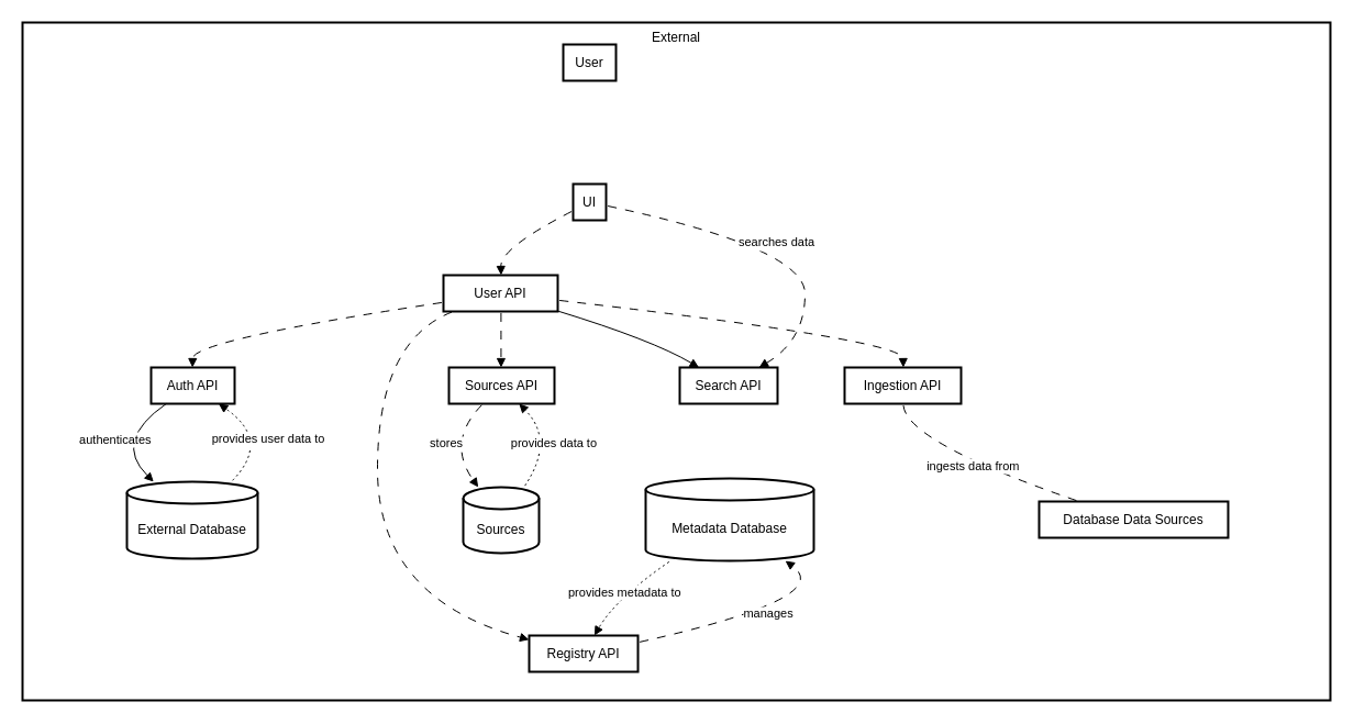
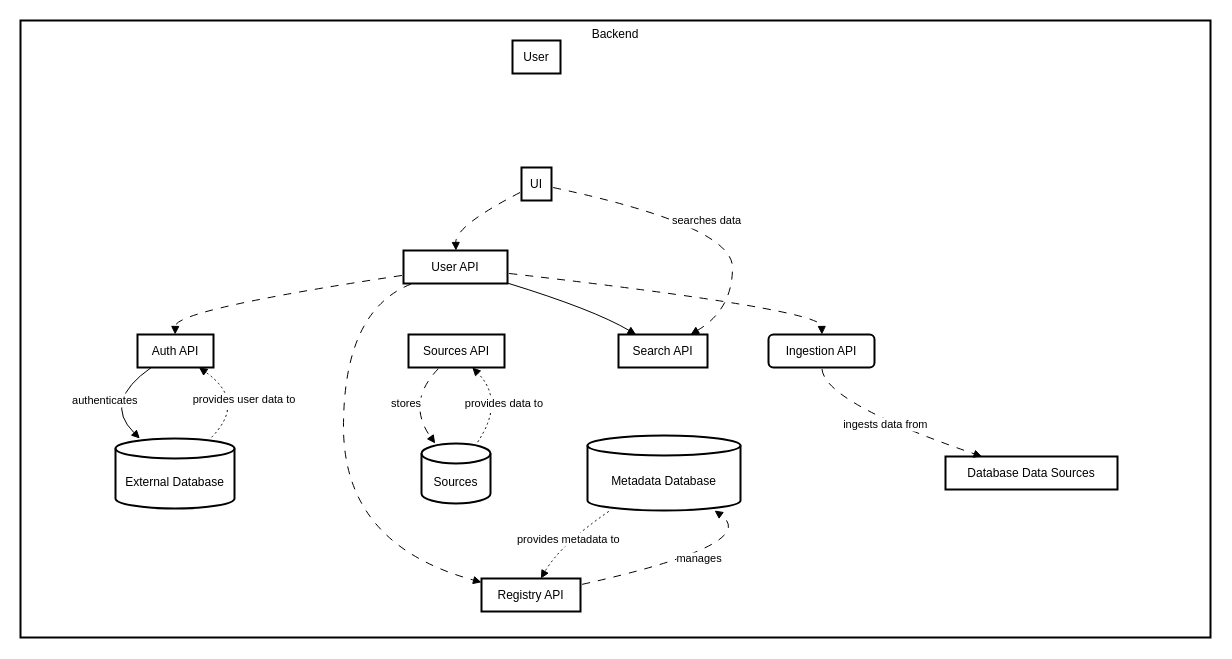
  <mxCell id="0" />
  <mxCell id="1" parent="0" />
- <mxCell id="2" value="External" style="whiteSpace=wrap;strokeWidth=2;verticalAlign=top;" vertex="1" parent="1"><mxGeometry x="20" width="1190" height="617" as="geometry" y="20" /></mxCell>
+ <mxCell id="2" value="Backend" style="whiteSpace=wrap;strokeWidth=2;verticalAlign=top;" vertex="1" parent="1"><mxGeometry x="20" width="1190" height="617" as="geometry" y="20" /></mxCell>
  <mxCell id="3" value="User API" style="whiteSpace=wrap;strokeWidth=2;" vertex="1" parent="1"><mxGeometry x="403" y="250" width="104" height="33" as="geometry" /></mxCell>
  <mxCell id="4" value="UI" style="whiteSpace=wrap;strokeWidth=2;" vertex="1" parent="1"><mxGeometry x="521" y="167" width="30" height="33" as="geometry" /></mxCell>
  <mxCell id="5" value="Auth API" style="whiteSpace=wrap;strokeWidth=2;" vertex="1" parent="1"><mxGeometry x="137" y="334" width="76" height="33" as="geometry" /></mxCell>
  <mxCell id="6" value="Search API" style="whiteSpace=wrap;strokeWidth=2;" vertex="1" parent="1"><mxGeometry x="618" y="334" width="89" height="33" as="geometry" /></mxCell>
  <mxCell id="7" value="Registry API" style="whiteSpace=wrap;strokeWidth=2;" vertex="1" parent="1"><mxGeometry x="481" y="578" width="99" height="33" as="geometry" /></mxCell>
- <mxCell id="8" value="Ingestion API" style="whiteSpace=wrap;strokeWidth=2;shadow=0;glass=0;rounded=0;" vertex="1" parent="1"><mxGeometry x="768" y="334" width="106" height="33" as="geometry" /></mxCell>
+ <mxCell id="8" value="Ingestion API" style="whiteSpace=wrap;strokeWidth=2;shadow=0;glass=0;rounded=1;" vertex="1" parent="1"><mxGeometry x="768" y="334" width="106" height="33" as="geometry" /></mxCell>
  <mxCell id="9" value="Sources API" style="whiteSpace=wrap;strokeWidth=2;" vertex="1" parent="1"><mxGeometry x="408" y="334" width="96" height="33" as="geometry" /></mxCell>
  <mxCell id="10" value="External Database" style="shape=cylinder3;boundedLbl=1;backgroundOutline=1;size=10;strokeWidth=2;whiteSpace=wrap;" vertex="1" parent="1"><mxGeometry x="115" y="438" width="119" height="70" as="geometry" /></mxCell>
  <mxCell id="11" value="Metadata Database" style="shape=cylinder3;boundedLbl=1;backgroundOutline=1;size=10;strokeWidth=2;whiteSpace=wrap;" vertex="1" parent="1"><mxGeometry x="587" y="435" width="153" height="75" as="geometry" /></mxCell>
  <mxCell id="12" value="Sources" style="shape=cylinder3;boundedLbl=1;backgroundOutline=1;size=10;strokeWidth=2;whiteSpace=wrap;" vertex="1" parent="1"><mxGeometry x="421" y="443" width="69" height="60" as="geometry" /></mxCell>
  <mxCell id="13" value="User" style="whiteSpace=wrap;strokeWidth=2;" vertex="1" parent="1"><mxGeometry x="512" y="40" width="48" height="33" as="geometry" /></mxCell>
  <mxCell id="14" value="Database Data Sources" style="whiteSpace=wrap;strokeWidth=2;" vertex="1" parent="1"><mxGeometry x="945" y="456" width="172" height="33" as="geometry" /></mxCell>
  <mxCell id="15" value="" style="curved=1;startArrow=none;endArrow=block;exitX=0.002;exitY=0.734;entryX=0.504;entryY=0.006;rounded=0;flowAnimation=1;" edge="1" parent="1" source="4" target="3"><mxGeometry relative="1" as="geometry"><Array as="points"><mxPoint x="455" y="225" /></Array></mxGeometry></mxCell>
  <mxCell id="16" value="" style="curved=1;startArrow=none;endArrow=block;exitX=0.003;exitY=0.747;entryX=0.495;entryY=-0.012;rounded=0;flowAnimation=1;" edge="1" parent="1" source="3" target="5"><mxGeometry relative="1" as="geometry"><Array as="points"><mxPoint x="175" y="309" /></Array></mxGeometry></mxCell>
  <mxCell id="17" value="" style="curved=1;startArrow=none;endArrow=block;exitX=1.005;exitY=0.992;entryX=0.19;entryY=-0.012;rounded=0;" edge="1" parent="1" source="3" target="6"><mxGeometry relative="1" as="geometry"><Array as="points"><mxPoint x="593" y="309" /></Array></mxGeometry></mxCell>
  <mxCell id="18" value="" style="curved=1;startArrow=none;endArrow=block;exitX=0.072;exitY=1.018;entryX=-0.001;entryY=0.114;rounded=0;flowAnimation=1;" edge="1" parent="1" source="3" target="7"><mxGeometry relative="1" as="geometry"><Array as="points"><mxPoint x="343" y="309" /><mxPoint x="343" y="544" /></Array></mxGeometry></mxCell>
  <mxCell id="19" value="" style="curved=1;startArrow=none;endArrow=block;exitX=1.005;exitY=0.692;entryX=0.504;entryY=-0.012;rounded=0;flowAnimation=1;" edge="1" parent="1" source="3" target="8"><mxGeometry relative="1" as="geometry"><Array as="points"><mxPoint x="821" y="309" /></Array></mxGeometry></mxCell>
- <mxCell id="20" value="" style="curved=1;startArrow=none;endArrow=block;exitX=0.504;exitY=1.018;entryX=0.494;entryY=-0.012;rounded=0;flowAnimation=1;" edge="1" parent="1" source="3" target="9"><mxGeometry relative="1" as="geometry"><Array as="points" /></mxGeometry></mxCell>
  <mxCell id="21" value="authenticates" style="curved=1;startArrow=none;endArrow=block;exitX=0.181;exitY=1.0;entryX=0.202;entryY=-0.004;rounded=0;" edge="1" parent="1" source="5" target="10"><mxGeometry relative="1" as="geometry"><Array as="points"><mxPoint x="102" y="401" /></Array></mxGeometry></mxCell>
  <mxCell id="22" value="manages" style="curved=1;startArrow=none;endArrow=block;exitX=0.996;exitY=0.191;entryX=0.831;entryY=1.001;rounded=0;flowAnimation=1;" edge="1" parent="1" source="7" target="11"><mxGeometry relative="1" as="geometry"><Array as="points"><mxPoint x="761" y="544" /></Array></mxGeometry></mxCell>
  <mxCell id="23" value="stores" style="curved=1;startArrow=none;endArrow=block;exitX=0.323;exitY=1.0;entryX=0.195;entryY=-0.005;rounded=0;flowAnimation=1;" edge="1" parent="1" source="9" target="12"><mxGeometry relative="1" as="geometry"><Array as="points"><mxPoint x="405" y="401" /></Array></mxGeometry></mxCell>
- <mxCell id="24" value="ingests data from" style="curved=1;startArrow=none;endArrow=none;exitX=0.504;exitY=1.0;entryX=0.213;entryY=0.001;rounded=0;flowAnimation=1;" edge="1" parent="1" source="8" target="14"><mxGeometry relative="1" as="geometry"><Array as="points"><mxPoint x="821" y="401" /></Array></mxGeometry></mxCell>
+ <mxCell id="24" value="ingests data from" style="curved=1;startArrow=none;endArrow=block;exitX=0.504;exitY=1.0;entryX=0.213;entryY=0.001;rounded=0;flowAnimation=1;" edge="1" parent="1" source="8" target="14"><mxGeometry relative="1" as="geometry"><Array as="points"><mxPoint x="821" y="401" /></Array></mxGeometry></mxCell>
  <mxCell id="25" value="searches data" style="curved=1;startArrow=none;endArrow=block;exitX=0.996;exitY=0.596;entryX=0.818;entryY=-0.012;rounded=0;flowAnimation=1;" edge="1" parent="1" source="4" target="6"><mxGeometry relative="1" as="geometry"><Array as="points"><mxPoint x="732" y="225" /><mxPoint x="732" y="309" /></Array></mxGeometry></mxCell>
  <mxCell id="26" value="provides user data to" style="curved=1;dashed=1;dashPattern=2 3;startArrow=none;endArrow=block;exitX=0.8;exitY=-0.004;entryX=0.809;entryY=1.0;rounded=0;flowAnimation=1;shadow=0;" edge="1" parent="1" source="10" target="5"><mxGeometry relative="1" as="geometry"><Array as="points"><mxPoint x="247" y="401" /></Array></mxGeometry></mxCell>
  <mxCell id="27" value="provides metadata to" style="curved=1;dashed=1;dashPattern=2 3;startArrow=none;endArrow=block;exitX=0.147;exitY=1.001;entryX=0.597;entryY=0.015;rounded=0;flowAnimation=1;" edge="1" parent="1" source="11" target="7"><mxGeometry relative="1" as="geometry"><Array as="points"><mxPoint x="560" y="544" /></Array></mxGeometry></mxCell>
  <mxCell id="28" value="provides data to" style="curved=1;dashed=1;dashPattern=2 3;startArrow=none;endArrow=block;exitX=0.803;exitY=-0.005;entryX=0.665;entryY=1.0;rounded=0;flowAnimation=1;" edge="1" parent="1" source="12" target="9"><mxGeometry relative="1" as="geometry"><Array as="points"><mxPoint x="505" y="401" /></Array></mxGeometry></mxCell>
